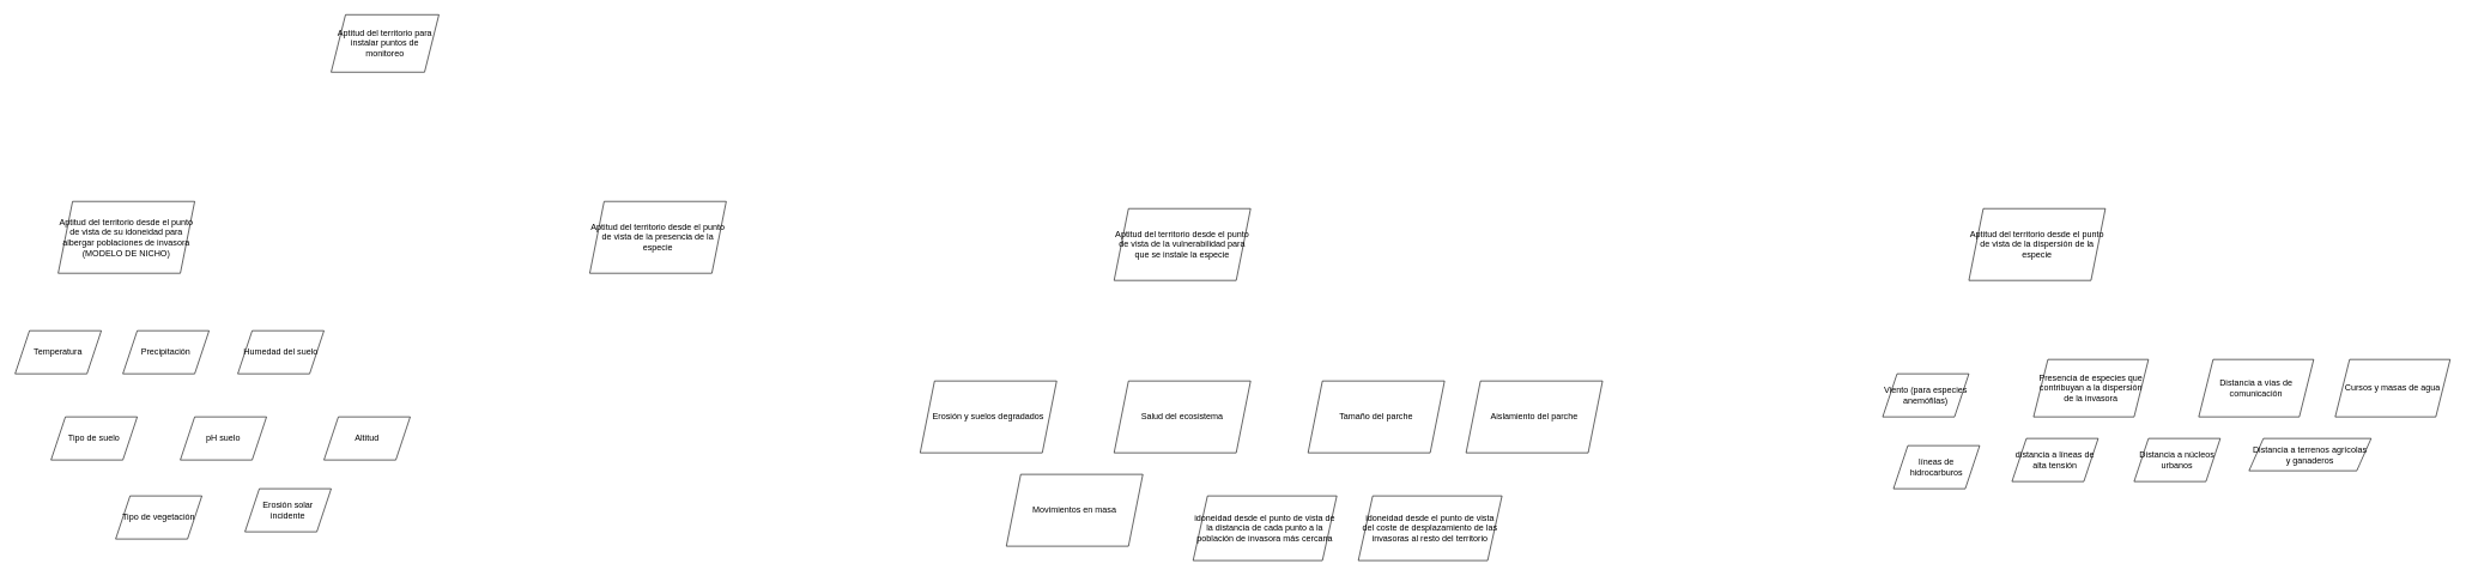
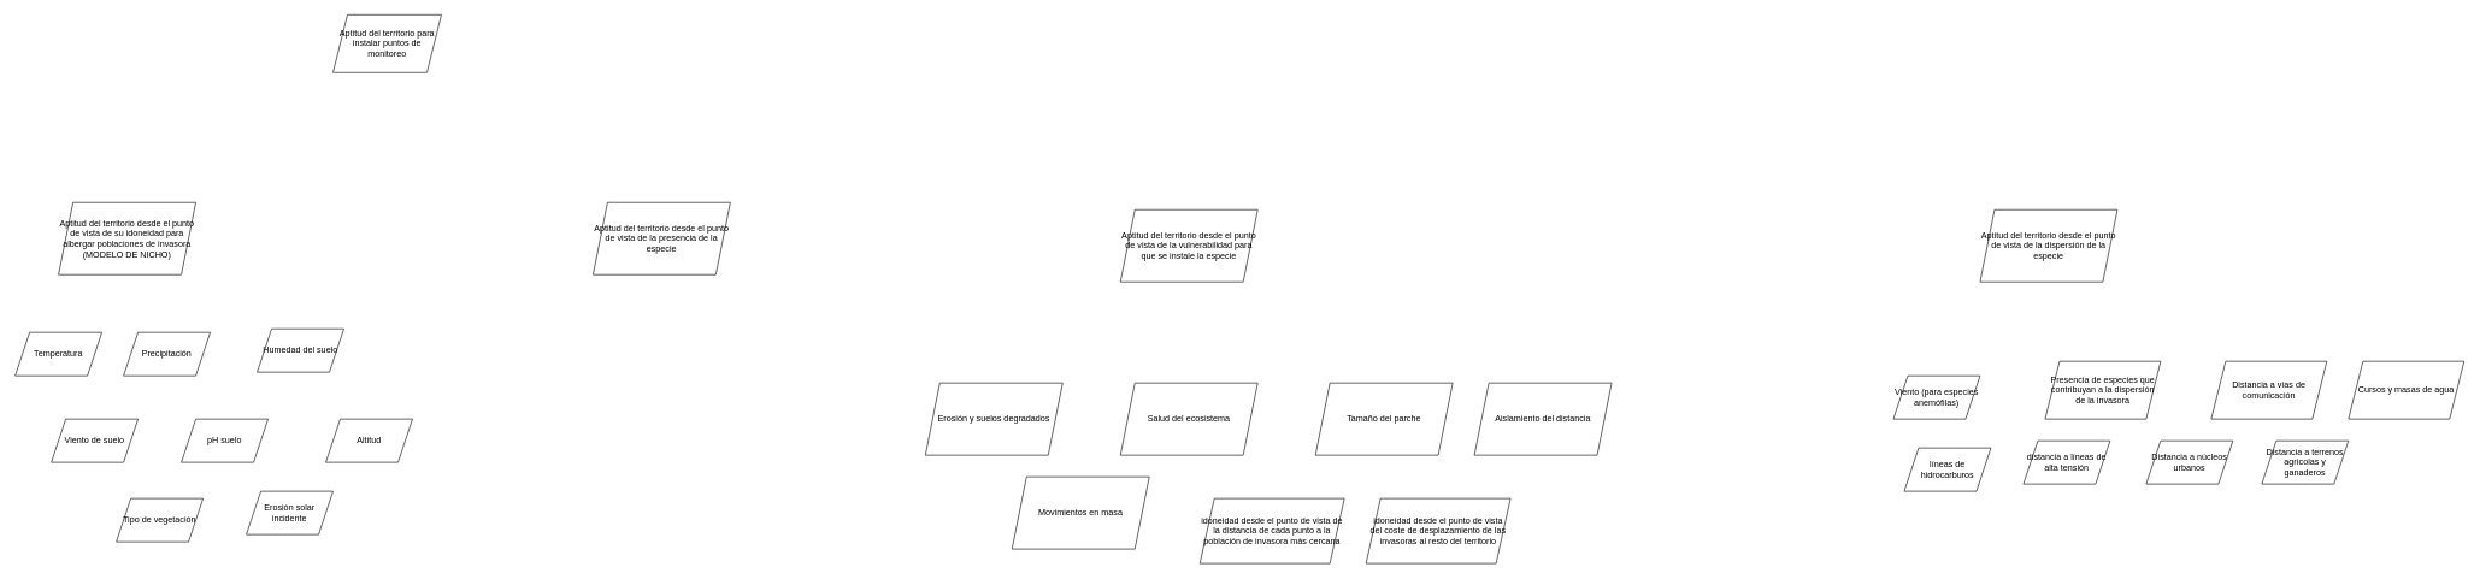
  <mxCell id="0" />
  <mxCell id="1" parent="0" />
  <mxCell id="2" value="Aptitud del territorio para instalar puntos de monitoreo" style="shape=parallelogram;perimeter=parallelogramPerimeter;whiteSpace=wrap;html=1;fixedSize=1;" vertex="1" parent="1"><mxGeometry x="460" y="20" width="150" height="80" as="geometry" /></mxCell>
  <mxCell id="3" value="Aptitud del territorio desde el punto de vista de su idoneidad para albergar poblaciones de invasora&lt;br&gt;(MODELO DE NICHO)" style="shape=parallelogram;perimeter=parallelogramPerimeter;whiteSpace=wrap;html=1;fixedSize=1;" vertex="1" parent="1"><mxGeometry x="80" y="280" width="190" height="100" as="geometry" /></mxCell>
  <mxCell id="4" value="Aptitud del territorio desde el punto de vista de la presencia de la especie" style="shape=parallelogram;perimeter=parallelogramPerimeter;whiteSpace=wrap;html=1;fixedSize=1;" vertex="1" parent="1"><mxGeometry x="820" y="280" width="190" height="100" as="geometry" /></mxCell>
  <mxCell id="5" value="Aptitud del territorio desde el punto de vista de la vulnerabilidad para que se instale la especie" style="shape=parallelogram;perimeter=parallelogramPerimeter;whiteSpace=wrap;html=1;fixedSize=1;" vertex="1" parent="1"><mxGeometry x="1550" y="290" width="190" height="100" as="geometry" /></mxCell>
  <mxCell id="6" value="Aptitud del territorio desde el punto de vista de la dispersión de la especie" style="shape=parallelogram;perimeter=parallelogramPerimeter;whiteSpace=wrap;html=1;fixedSize=1;" vertex="1" parent="1"><mxGeometry x="2740" y="290" width="190" height="100" as="geometry" /></mxCell>
  <mxCell id="7" value="Temperatura" style="shape=parallelogram;perimeter=parallelogramPerimeter;whiteSpace=wrap;html=1;fixedSize=1;" vertex="1" parent="1"><mxGeometry x="20" y="460" width="120" height="60" as="geometry" /></mxCell>
  <mxCell id="8" value="Precipitación" style="shape=parallelogram;perimeter=parallelogramPerimeter;whiteSpace=wrap;html=1;fixedSize=1;" vertex="1" parent="1"><mxGeometry x="170" y="460" width="120" height="60" as="geometry" /></mxCell>
  <mxCell id="9" value="Viento (para especies anemófilas)" style="shape=parallelogram;perimeter=parallelogramPerimeter;whiteSpace=wrap;html=1;fixedSize=1;" vertex="1" parent="1"><mxGeometry x="2620" y="520" width="120" height="60" as="geometry" /></mxCell>
- <mxCell id="10" value="Humedad del suelo" style="shape=parallelogram;perimeter=parallelogramPerimeter;whiteSpace=wrap;html=1;fixedSize=1;" vertex="1" parent="1"><mxGeometry x="330" y="460" width="120" height="60" as="geometry" /></mxCell>
- <mxCell id="11" value="Tipo de suelo" style="shape=parallelogram;perimeter=parallelogramPerimeter;whiteSpace=wrap;html=1;fixedSize=1;" vertex="1" parent="1"><mxGeometry x="70" y="580" width="120" height="60" as="geometry" /></mxCell>
+ <mxCell id="10" value="Humedad del suelo" style="shape=parallelogram;perimeter=parallelogramPerimeter;whiteSpace=wrap;html=1;fixedSize=1;" vertex="1" parent="1"><mxGeometry x="355" y="455" width="120" height="60" as="geometry" /></mxCell>
+ <mxCell id="11" value="Viento de suelo" style="shape=parallelogram;perimeter=parallelogramPerimeter;whiteSpace=wrap;html=1;fixedSize=1;" vertex="1" parent="1"><mxGeometry x="70" y="580" width="120" height="60" as="geometry" /></mxCell>
  <mxCell id="12" value="pH suelo" style="shape=parallelogram;perimeter=parallelogramPerimeter;whiteSpace=wrap;html=1;fixedSize=1;" vertex="1" parent="1"><mxGeometry x="250" y="580" width="120" height="60" as="geometry" /></mxCell>
  <mxCell id="13" value="Altitud" style="shape=parallelogram;perimeter=parallelogramPerimeter;whiteSpace=wrap;html=1;fixedSize=1;" vertex="1" parent="1"><mxGeometry x="450" y="580" width="120" height="60" as="geometry" /></mxCell>
  <mxCell id="14" value="Erosión solar incidente" style="shape=parallelogram;perimeter=parallelogramPerimeter;whiteSpace=wrap;html=1;fixedSize=1;" vertex="1" parent="1"><mxGeometry x="340" y="680" width="120" height="60" as="geometry" /></mxCell>
  <mxCell id="15" value="Tipo de vegetación" style="shape=parallelogram;perimeter=parallelogramPerimeter;whiteSpace=wrap;html=1;fixedSize=1;" vertex="1" parent="1"><mxGeometry x="160" y="690" width="120" height="60" as="geometry" /></mxCell>
  <mxCell id="16" value="Erosión y suelos degradados" style="shape=parallelogram;perimeter=parallelogramPerimeter;whiteSpace=wrap;html=1;fixedSize=1;" vertex="1" parent="1"><mxGeometry x="1280" y="530" width="190" height="100" as="geometry" /></mxCell>
  <mxCell id="17" value="Salud del ecosistema" style="shape=parallelogram;perimeter=parallelogramPerimeter;whiteSpace=wrap;html=1;fixedSize=1;" vertex="1" parent="1"><mxGeometry x="1550" y="530" width="190" height="100" as="geometry" /></mxCell>
  <mxCell id="18" value="Presencia de especies que contribuyan a la dispersión de la invasora" style="shape=parallelogram;perimeter=parallelogramPerimeter;whiteSpace=wrap;html=1;fixedSize=1;" vertex="1" parent="1"><mxGeometry x="2830" y="500" width="160" height="80" as="geometry" /></mxCell>
  <mxCell id="19" value="Tamaño del parche" style="shape=parallelogram;perimeter=parallelogramPerimeter;whiteSpace=wrap;html=1;fixedSize=1;" vertex="1" parent="1"><mxGeometry x="1820" y="530" width="190" height="100" as="geometry" /></mxCell>
- <mxCell id="20" value="Aislamiento del parche" style="shape=parallelogram;perimeter=parallelogramPerimeter;whiteSpace=wrap;html=1;fixedSize=1;" vertex="1" parent="1"><mxGeometry x="2040" y="530" width="190" height="100" as="geometry" /></mxCell>
+ <mxCell id="20" value="Aislamiento del distancia" style="shape=parallelogram;perimeter=parallelogramPerimeter;whiteSpace=wrap;html=1;fixedSize=1;" vertex="1" parent="1"><mxGeometry x="2040" y="530" width="190" height="100" as="geometry" /></mxCell>
  <mxCell id="21" value="Movimientos en masa" style="shape=parallelogram;perimeter=parallelogramPerimeter;whiteSpace=wrap;html=1;fixedSize=1;" vertex="1" parent="1"><mxGeometry x="1400" y="660" width="190" height="100" as="geometry" /></mxCell>
  <mxCell id="22" value="idoneidad desde el punto de vista de la distancia de cada punto a la población de invasora más cercana" style="shape=parallelogram;perimeter=parallelogramPerimeter;whiteSpace=wrap;html=1;fixedSize=1;" vertex="1" parent="1"><mxGeometry x="1660" y="690" width="200" height="90" as="geometry" /></mxCell>
  <mxCell id="23" value="idoneidad desde el punto de vista del coste de desplazamiento de las invasoras al resto del territorio" style="shape=parallelogram;perimeter=parallelogramPerimeter;whiteSpace=wrap;html=1;fixedSize=1;" vertex="1" parent="1"><mxGeometry x="1890" y="690" width="200" height="90" as="geometry" /></mxCell>
  <mxCell id="24" value="Distancia a vías de comunicación" style="shape=parallelogram;perimeter=parallelogramPerimeter;whiteSpace=wrap;html=1;fixedSize=1;" vertex="1" parent="1"><mxGeometry x="3060" y="500" width="160" height="80" as="geometry" /></mxCell>
  <mxCell id="25" value="Cursos y masas de agua" style="shape=parallelogram;perimeter=parallelogramPerimeter;whiteSpace=wrap;html=1;fixedSize=1;" vertex="1" parent="1"><mxGeometry x="3250" y="500" width="160" height="80" as="geometry" /></mxCell>
  <mxCell id="26" value="líneas de hidrocarburos" style="shape=parallelogram;perimeter=parallelogramPerimeter;whiteSpace=wrap;html=1;fixedSize=1;" vertex="1" parent="1"><mxGeometry x="2635" y="620" width="120" height="60" as="geometry" /></mxCell>
  <mxCell id="27" value="distancia a líneas de alta tensión" style="shape=parallelogram;perimeter=parallelogramPerimeter;whiteSpace=wrap;html=1;fixedSize=1;" vertex="1" parent="1"><mxGeometry x="2800" y="610" width="120" height="60" as="geometry" /></mxCell>
  <mxCell id="28" value="Distancia a núcleos urbanos" style="shape=parallelogram;perimeter=parallelogramPerimeter;whiteSpace=wrap;html=1;fixedSize=1;" vertex="1" parent="1"><mxGeometry x="2970" y="610" width="120" height="60" as="geometry" /></mxCell>
- <mxCell id="29" value="Distancia a terrenos agrícolas y ganaderos" style="shape=parallelogram;perimeter=parallelogramPerimeter;whiteSpace=wrap;html=1;fixedSize=1;" vertex="1" parent="1"><mxGeometry x="3130" y="610" width="170" height="45" as="geometry" /></mxCell>
+ <mxCell id="29" value="Distancia a terrenos agrícolas y ganaderos" style="shape=parallelogram;perimeter=parallelogramPerimeter;whiteSpace=wrap;html=1;fixedSize=1;" vertex="1" parent="1"><mxGeometry x="3130" y="610" width="120" height="60" as="geometry" /></mxCell>
